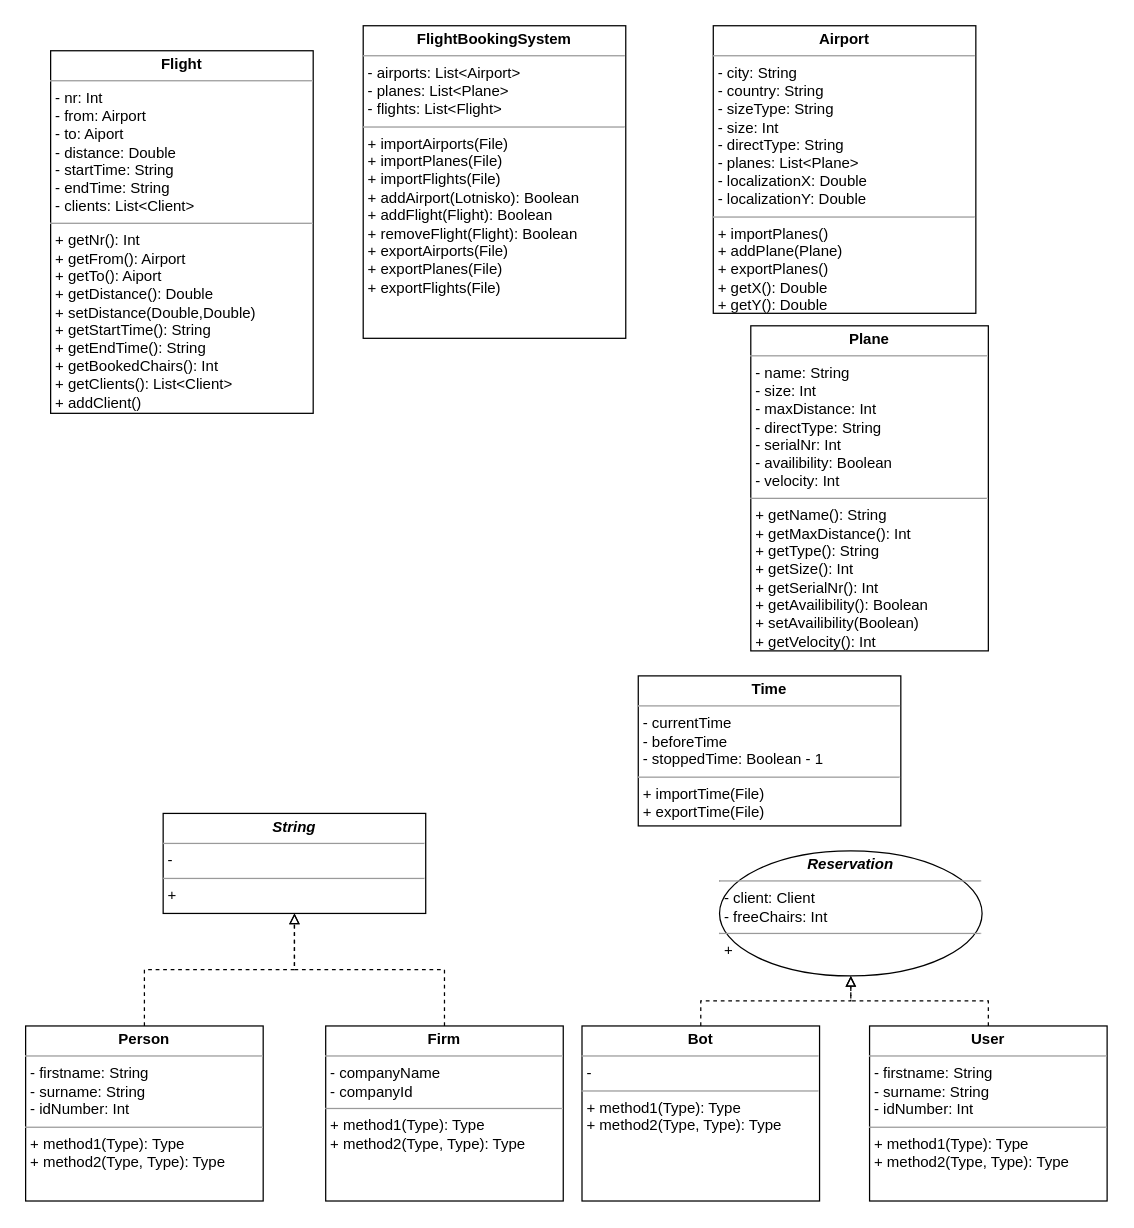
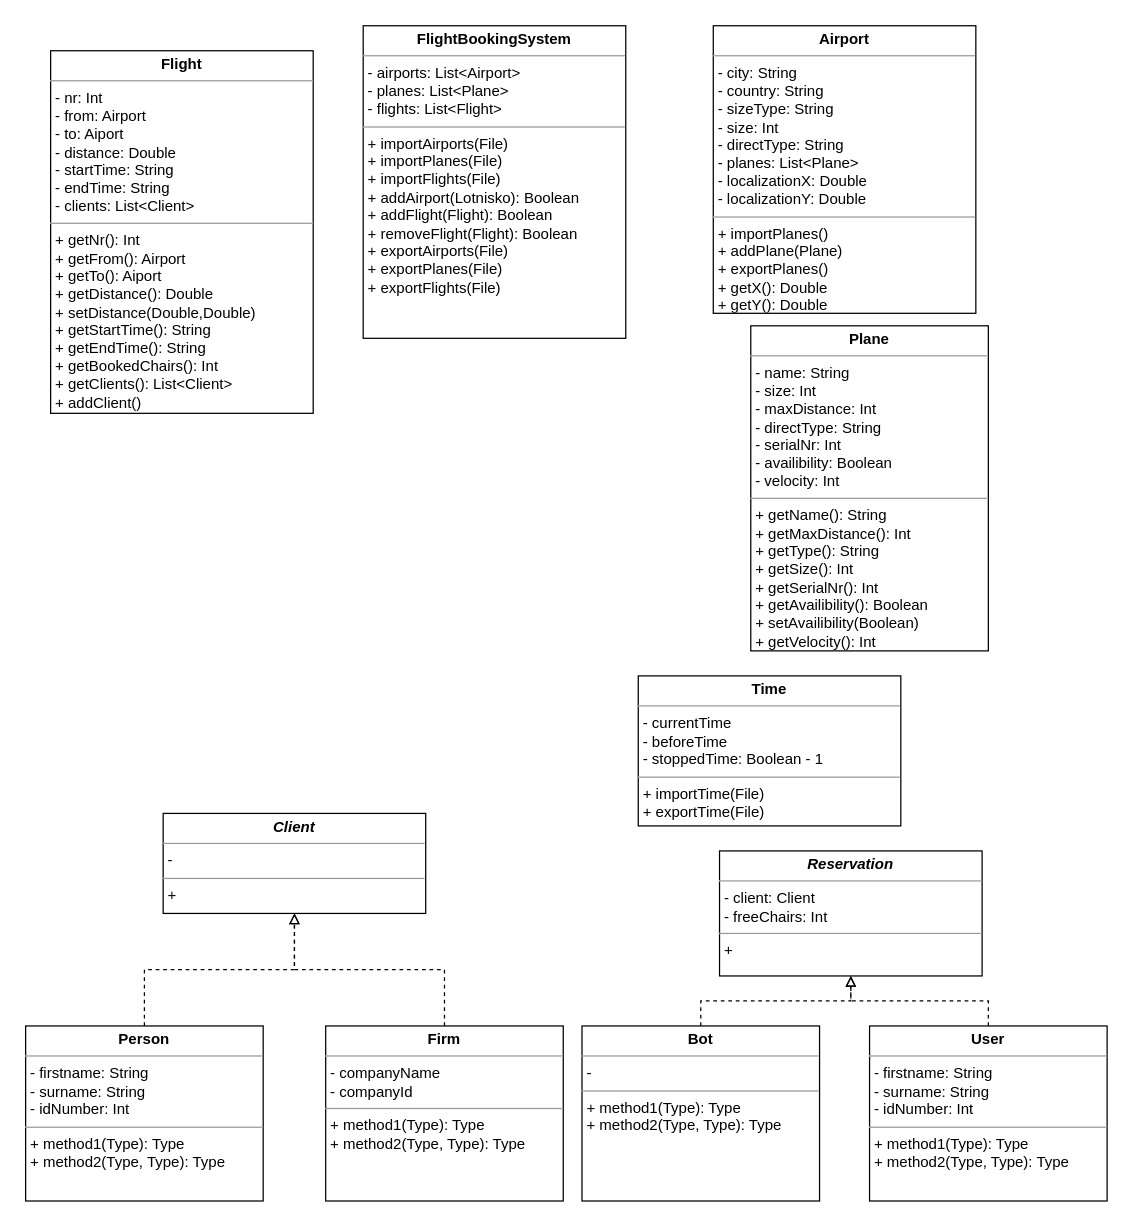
  <mxCell id="0" />
  <mxCell id="1" parent="0" />
  <mxCell id="2" value="&lt;p style=&quot;margin: 0px ; margin-top: 4px ; text-align: center&quot;&gt;&lt;b&gt;Plane&lt;/b&gt;&lt;/p&gt;&lt;hr size=&quot;1&quot;&gt;&lt;p style=&quot;margin: 0px ; margin-left: 4px&quot;&gt;- name: String&lt;/p&gt;&lt;p style=&quot;margin: 0px ; margin-left: 4px&quot;&gt;- size: Int&lt;/p&gt;&lt;p style=&quot;margin: 0px ; margin-left: 4px&quot;&gt;- maxDistance: Int&lt;/p&gt;&lt;p style=&quot;margin: 0px ; margin-left: 4px&quot;&gt;- directType: String&lt;/p&gt;&lt;p style=&quot;margin: 0px ; margin-left: 4px&quot;&gt;- serialNr: Int&lt;/p&gt;&lt;p style=&quot;margin: 0px ; margin-left: 4px&quot;&gt;- availibility: Boolean&lt;/p&gt;&lt;p style=&quot;margin: 0px ; margin-left: 4px&quot;&gt;- velocity: Int&lt;/p&gt;&lt;hr size=&quot;1&quot;&gt;&lt;p style=&quot;margin: 0px ; margin-left: 4px&quot;&gt;+ getName(): String&lt;/p&gt;&lt;p style=&quot;margin: 0px ; margin-left: 4px&quot;&gt;+ getMaxDistance(): Int&lt;br&gt;+ getType(): String&lt;/p&gt;&lt;p style=&quot;margin: 0px ; margin-left: 4px&quot;&gt;+ getSize(): Int&lt;/p&gt;&lt;p style=&quot;margin: 0px ; margin-left: 4px&quot;&gt;+ getSerialNr(): Int&lt;/p&gt;&lt;p style=&quot;margin: 0px ; margin-left: 4px&quot;&gt;+ getAvailibility(): Boolean&lt;/p&gt;&lt;p style=&quot;margin: 0px ; margin-left: 4px&quot;&gt;+ setAvailibility(Boolean)&lt;/p&gt;&lt;p style=&quot;margin: 0px ; margin-left: 4px&quot;&gt;+ getVelocity(): Int&lt;/p&gt;" style="verticalAlign=top;align=left;overflow=fill;fontSize=12;fontFamily=Helvetica;html=1;rounded=0;shadow=0;comic=0;labelBackgroundColor=none;strokeWidth=1" parent="1" vertex="1"><mxGeometry x="600" y="260" width="190" height="260" as="geometry" /></mxCell>
  <mxCell id="3" style="edgeStyle=orthogonalEdgeStyle;rounded=0;orthogonalLoop=1;jettySize=auto;html=1;exitX=0.5;exitY=0;exitDx=0;exitDy=0;entryX=0.5;entryY=1;entryDx=0;entryDy=0;dashed=1;endArrow=block;endFill=0;" edge="1" parent="1" source="4" target="10"><mxGeometry relative="1" as="geometry" /></mxCell>
  <mxCell id="4" value="&lt;p style=&quot;margin: 0px ; margin-top: 4px ; text-align: center&quot;&gt;&lt;b&gt;Person&lt;/b&gt;&lt;/p&gt;&lt;hr size=&quot;1&quot;&gt;&lt;p style=&quot;margin: 0px ; margin-left: 4px&quot;&gt;&lt;span&gt;- firstname: String&lt;/span&gt;&lt;/p&gt;&lt;p style=&quot;margin: 0px ; margin-left: 4px&quot;&gt;&lt;span&gt;- surname: String&lt;/span&gt;&lt;br&gt;&lt;/p&gt;&lt;p style=&quot;margin: 0px ; margin-left: 4px&quot;&gt;- idNumber: Int&lt;/p&gt;&lt;hr size=&quot;1&quot;&gt;&lt;p style=&quot;margin: 0px ; margin-left: 4px&quot;&gt;+ method1(Type): Type&lt;br&gt;+ method2(Type, Type): Type&lt;/p&gt;" style="verticalAlign=top;align=left;overflow=fill;fontSize=12;fontFamily=Helvetica;html=1;rounded=0;shadow=0;comic=0;labelBackgroundColor=none;strokeWidth=1" parent="1" vertex="1"><mxGeometry x="20" y="820" width="190" height="140" as="geometry" /></mxCell>
  <mxCell id="5" value="&lt;p style=&quot;margin: 4px 0px 0px ; text-align: center&quot;&gt;&lt;b&gt;FlightBookingSystem&lt;/b&gt;&lt;/p&gt;&lt;hr size=&quot;1&quot;&gt;&lt;p style=&quot;margin: 0px 0px 0px 4px&quot;&gt;- airports: List&amp;lt;Airport&amp;gt;&lt;/p&gt;&lt;p style=&quot;margin: 0px 0px 0px 4px&quot;&gt;- planes: List&amp;lt;Plane&amp;gt;&lt;br&gt;&lt;/p&gt;&lt;p style=&quot;margin: 0px 0px 0px 4px&quot;&gt;- flights: List&amp;lt;Flight&amp;gt;&lt;/p&gt;&lt;hr size=&quot;1&quot;&gt;&lt;p style=&quot;margin: 0px 0px 0px 4px&quot;&gt;+ importAirports(File)&lt;/p&gt;&lt;p style=&quot;margin: 0px 0px 0px 4px&quot;&gt;+ importPlanes(File)&lt;/p&gt;&lt;p style=&quot;margin: 0px 0px 0px 4px&quot;&gt;+ importFlights(File)&lt;/p&gt;&lt;p style=&quot;margin: 0px 0px 0px 4px&quot;&gt;+ addAirport(Lotnisko): Boolean&lt;/p&gt;&lt;p style=&quot;margin: 0px 0px 0px 4px&quot;&gt;+ addFlight(Flight): Boolean&lt;/p&gt;&lt;p style=&quot;margin: 0px 0px 0px 4px&quot;&gt;+ removeFlight(Flight): Boolean&lt;br&gt;+ exportAirports(File)&lt;/p&gt;&lt;p style=&quot;margin: 0px 0px 0px 4px&quot;&gt;+ exportPlanes(File)&lt;br&gt;&lt;/p&gt;&lt;p style=&quot;margin: 0px 0px 0px 4px&quot;&gt;+ exportFlights(File)&lt;/p&gt;" style="verticalAlign=top;align=left;overflow=fill;fontSize=12;fontFamily=Helvetica;html=1;rounded=0;shadow=0;comic=0;labelBackgroundColor=none;strokeWidth=1" parent="1" vertex="1"><mxGeometry x="290" y="20" width="210" height="250" as="geometry" /></mxCell>
  <mxCell id="6" value="&lt;p style=&quot;margin: 0px ; margin-top: 4px ; text-align: center&quot;&gt;&lt;b&gt;Airport&lt;/b&gt;&lt;/p&gt;&lt;hr size=&quot;1&quot;&gt;&lt;p style=&quot;margin: 0px ; margin-left: 4px&quot;&gt;- city: String&lt;br&gt;- country: String&lt;/p&gt;&lt;p style=&quot;margin: 0px ; margin-left: 4px&quot;&gt;- sizeType: String&lt;/p&gt;&lt;p style=&quot;margin: 0px ; margin-left: 4px&quot;&gt;- size: Int&lt;/p&gt;&lt;p style=&quot;margin: 0px ; margin-left: 4px&quot;&gt;- directType: String&lt;/p&gt;&lt;p style=&quot;margin: 0px ; margin-left: 4px&quot;&gt;- planes: List&amp;lt;Plane&amp;gt;&lt;/p&gt;&lt;p style=&quot;margin: 0px ; margin-left: 4px&quot;&gt;- localizationX: Double&lt;/p&gt;&lt;p style=&quot;margin: 0px ; margin-left: 4px&quot;&gt;- localizationY: Double&lt;/p&gt;&lt;hr size=&quot;1&quot;&gt;&lt;p style=&quot;margin: 0px ; margin-left: 4px&quot;&gt;+ importPlanes()&lt;br&gt;+ addPlane(Plane)&lt;/p&gt;&lt;p style=&quot;margin: 0px ; margin-left: 4px&quot;&gt;&lt;span&gt;+ exportPlanes()&lt;/span&gt;&lt;/p&gt;&lt;p style=&quot;margin: 0px ; margin-left: 4px&quot;&gt;&lt;span&gt;+ getX(): Double&lt;/span&gt;&lt;/p&gt;&lt;p style=&quot;margin: 0px ; margin-left: 4px&quot;&gt;&lt;span&gt;+ getY(): Double&lt;/span&gt;&lt;/p&gt;" style="verticalAlign=top;align=left;overflow=fill;fontSize=12;fontFamily=Helvetica;html=1;rounded=0;shadow=0;comic=0;labelBackgroundColor=none;strokeWidth=1;rotation=0;" parent="1" vertex="1"><mxGeometry x="570" y="20" width="210" height="230" as="geometry" /></mxCell>
  <mxCell id="7" style="edgeStyle=orthogonalEdgeStyle;rounded=0;orthogonalLoop=1;jettySize=auto;html=1;exitX=0.5;exitY=0;exitDx=0;exitDy=0;entryX=0.5;entryY=1;entryDx=0;entryDy=0;dashed=1;endArrow=block;endFill=0;" edge="1" parent="1" source="8" target="10"><mxGeometry relative="1" as="geometry" /></mxCell>
  <mxCell id="8" value="&lt;p style=&quot;margin: 0px ; margin-top: 4px ; text-align: center&quot;&gt;&lt;b&gt;Firm&lt;/b&gt;&lt;/p&gt;&lt;hr size=&quot;1&quot;&gt;&lt;p style=&quot;margin: 0px ; margin-left: 4px&quot;&gt;- companyName&lt;/p&gt;&lt;p style=&quot;margin: 0px ; margin-left: 4px&quot;&gt;- companyId&lt;/p&gt;&lt;hr size=&quot;1&quot;&gt;&lt;p style=&quot;margin: 0px ; margin-left: 4px&quot;&gt;+ method1(Type): Type&lt;br&gt;+ method2(Type, Type): Type&lt;/p&gt;" style="verticalAlign=top;align=left;overflow=fill;fontSize=12;fontFamily=Helvetica;html=1;rounded=0;shadow=0;comic=0;labelBackgroundColor=none;strokeWidth=1" parent="1" vertex="1"><mxGeometry x="260" y="820" width="190" height="140" as="geometry" /></mxCell>
  <mxCell id="9" value="&lt;p style=&quot;margin: 4px 0px 0px ; text-align: center&quot;&gt;&lt;b&gt;Flight&lt;/b&gt;&lt;/p&gt;&lt;hr size=&quot;1&quot;&gt;&lt;p style=&quot;margin: 0px 0px 0px 4px&quot;&gt;- nr: Int&lt;/p&gt;&lt;p style=&quot;margin: 0px 0px 0px 4px&quot;&gt;- from: Airport&lt;/p&gt;&lt;p style=&quot;margin: 0px 0px 0px 4px&quot;&gt;- to: Aiport&lt;/p&gt;&lt;p style=&quot;margin: 0px 0px 0px 4px&quot;&gt;- distance: Double&lt;/p&gt;&lt;p style=&quot;margin: 0px 0px 0px 4px&quot;&gt;- startTime: String&lt;/p&gt;&lt;p style=&quot;margin: 0px 0px 0px 4px&quot;&gt;- endTime: String&lt;/p&gt;&lt;p style=&quot;margin: 0px 0px 0px 4px&quot;&gt;- clients: List&amp;lt;Client&amp;gt;&lt;/p&gt;&lt;hr size=&quot;1&quot;&gt;&lt;p style=&quot;margin: 0px 0px 0px 4px&quot;&gt;+ getNr(): Int&lt;/p&gt;&lt;p style=&quot;margin: 0px 0px 0px 4px&quot;&gt;+ getFrom(): Airport&lt;/p&gt;&lt;p style=&quot;margin: 0px 0px 0px 4px&quot;&gt;+ getTo(): Aiport&lt;/p&gt;&lt;p style=&quot;margin: 0px 0px 0px 4px&quot;&gt;+ getDistance(): Double&lt;/p&gt;&lt;p style=&quot;margin: 0px 0px 0px 4px&quot;&gt;+ setDistance(Double,Double)&lt;/p&gt;&lt;p style=&quot;margin: 0px 0px 0px 4px&quot;&gt;+ getStartTime(): String&lt;/p&gt;&lt;p style=&quot;margin: 0px 0px 0px 4px&quot;&gt;+ getEndTime(): String&lt;/p&gt;&lt;p style=&quot;margin: 0px 0px 0px 4px&quot;&gt;+ getBookedChairs(): Int&lt;br&gt;&lt;/p&gt;&lt;p style=&quot;margin: 0px 0px 0px 4px&quot;&gt;+ getClients(): List&amp;lt;Client&amp;gt;&lt;/p&gt;&lt;p style=&quot;margin: 0px 0px 0px 4px&quot;&gt;+ addClient()&lt;/p&gt;" style="verticalAlign=top;align=left;overflow=fill;fontSize=12;fontFamily=Helvetica;html=1;rounded=0;shadow=0;comic=0;labelBackgroundColor=none;strokeWidth=1" vertex="1" parent="1"><mxGeometry x="40" y="40" width="210" height="290" as="geometry" /></mxCell>
- <mxCell id="10" value="&lt;p style=&quot;margin: 0px ; margin-top: 4px ; text-align: center&quot;&gt;&lt;b&gt;&lt;i&gt;String&lt;/i&gt;&lt;/b&gt;&lt;/p&gt;&lt;hr size=&quot;1&quot;&gt;&lt;p style=&quot;margin: 0px ; margin-left: 4px&quot;&gt;-&lt;/p&gt;&lt;hr size=&quot;1&quot;&gt;&lt;p style=&quot;margin: 0px ; margin-left: 4px&quot;&gt;+&amp;nbsp;&lt;/p&gt;" style="verticalAlign=top;align=left;overflow=fill;fontSize=12;fontFamily=Helvetica;html=1;rounded=0;shadow=0;comic=0;labelBackgroundColor=none;strokeWidth=1" vertex="1" parent="1"><mxGeometry x="130" y="650" width="210" height="80" as="geometry" /></mxCell>
+ <mxCell id="10" value="&lt;p style=&quot;margin: 0px ; margin-top: 4px ; text-align: center&quot;&gt;&lt;b&gt;&lt;i&gt;Client&lt;/i&gt;&lt;/b&gt;&lt;/p&gt;&lt;hr size=&quot;1&quot;&gt;&lt;p style=&quot;margin: 0px ; margin-left: 4px&quot;&gt;-&lt;/p&gt;&lt;hr size=&quot;1&quot;&gt;&lt;p style=&quot;margin: 0px ; margin-left: 4px&quot;&gt;+&amp;nbsp;&lt;/p&gt;" style="verticalAlign=top;align=left;overflow=fill;fontSize=12;fontFamily=Helvetica;html=1;rounded=0;shadow=0;comic=0;labelBackgroundColor=none;strokeWidth=1" vertex="1" parent="1"><mxGeometry x="130" y="650" width="210" height="80" as="geometry" /></mxCell>
  <mxCell id="11" value="&lt;p style=&quot;margin: 0px ; margin-top: 4px ; text-align: center&quot;&gt;&lt;b&gt;Time&lt;/b&gt;&lt;/p&gt;&lt;hr size=&quot;1&quot;&gt;&lt;p style=&quot;margin: 0px ; margin-left: 4px&quot;&gt;- currentTime&lt;/p&gt;&lt;p style=&quot;margin: 0px ; margin-left: 4px&quot;&gt;- beforeTime&lt;/p&gt;&lt;p style=&quot;margin: 0px ; margin-left: 4px&quot;&gt;- stoppedTime: Boolean - 1&lt;/p&gt;&lt;hr size=&quot;1&quot;&gt;&lt;p style=&quot;margin: 0px ; margin-left: 4px&quot;&gt;+ importTime(File)&lt;/p&gt;&lt;p style=&quot;margin: 0px ; margin-left: 4px&quot;&gt;+ exportTime(File)&lt;/p&gt;" style="verticalAlign=top;align=left;overflow=fill;fontSize=12;fontFamily=Helvetica;html=1;rounded=0;shadow=0;comic=0;labelBackgroundColor=none;strokeWidth=1" vertex="1" parent="1"><mxGeometry x="510" y="540" width="210" height="120" as="geometry" /></mxCell>
- <mxCell id="12" value="&lt;p style=&quot;margin: 0px ; margin-top: 4px ; text-align: center&quot;&gt;&lt;b&gt;&lt;i&gt;Reservation&lt;/i&gt;&lt;/b&gt;&lt;/p&gt;&lt;hr size=&quot;1&quot;&gt;&lt;p style=&quot;margin: 0px ; margin-left: 4px&quot;&gt;- client: Client&lt;/p&gt;&lt;p style=&quot;margin: 0px ; margin-left: 4px&quot;&gt;- freeChairs: Int&lt;/p&gt;&lt;hr size=&quot;1&quot;&gt;&lt;p style=&quot;margin: 0px ; margin-left: 4px&quot;&gt;+&amp;nbsp;&lt;/p&gt;" style="ellipse;verticalAlign=top;align=left;overflow=fill;fontSize=12;fontFamily=Helvetica;html=1;shadow=0;comic=0;labelBackgroundColor=none;strokeWidth=1;" vertex="1" parent="1"><mxGeometry x="575" y="680" width="210" height="100" as="geometry" /></mxCell>
+ <mxCell id="12" value="&lt;p style=&quot;margin: 0px ; margin-top: 4px ; text-align: center&quot;&gt;&lt;b&gt;&lt;i&gt;Reservation&lt;/i&gt;&lt;/b&gt;&lt;/p&gt;&lt;hr size=&quot;1&quot;&gt;&lt;p style=&quot;margin: 0px ; margin-left: 4px&quot;&gt;- client: Client&lt;/p&gt;&lt;p style=&quot;margin: 0px ; margin-left: 4px&quot;&gt;- freeChairs: Int&lt;/p&gt;&lt;hr size=&quot;1&quot;&gt;&lt;p style=&quot;margin: 0px ; margin-left: 4px&quot;&gt;+&amp;nbsp;&lt;/p&gt;" style="verticalAlign=top;align=left;overflow=fill;fontSize=12;fontFamily=Helvetica;html=1;rounded=0;shadow=0;comic=0;labelBackgroundColor=none;strokeWidth=1" vertex="1" parent="1"><mxGeometry x="575" y="680" width="210" height="100" as="geometry" /></mxCell>
  <mxCell id="13" style="edgeStyle=orthogonalEdgeStyle;rounded=0;orthogonalLoop=1;jettySize=auto;html=1;exitX=0.5;exitY=0;exitDx=0;exitDy=0;entryX=0.5;entryY=1;entryDx=0;entryDy=0;dashed=1;endArrow=block;endFill=0;" edge="1" parent="1" source="14" target="12"><mxGeometry relative="1" as="geometry" /></mxCell>
  <mxCell id="14" value="&lt;p style=&quot;margin: 0px ; margin-top: 4px ; text-align: center&quot;&gt;&lt;b&gt;Bot&lt;/b&gt;&lt;/p&gt;&lt;hr size=&quot;1&quot;&gt;&lt;p style=&quot;margin: 0px ; margin-left: 4px&quot;&gt;&lt;span&gt;-&amp;nbsp;&lt;br&gt;&lt;/span&gt;&lt;/p&gt;&lt;hr size=&quot;1&quot;&gt;&lt;p style=&quot;margin: 0px ; margin-left: 4px&quot;&gt;+ method1(Type): Type&lt;br&gt;+ method2(Type, Type): Type&lt;/p&gt;" style="verticalAlign=top;align=left;overflow=fill;fontSize=12;fontFamily=Helvetica;html=1;rounded=0;shadow=0;comic=0;labelBackgroundColor=none;strokeWidth=1" vertex="1" parent="1"><mxGeometry x="465" y="820" width="190" height="140" as="geometry" /></mxCell>
  <mxCell id="15" style="edgeStyle=orthogonalEdgeStyle;rounded=0;orthogonalLoop=1;jettySize=auto;html=1;exitX=0.5;exitY=0;exitDx=0;exitDy=0;entryX=0.5;entryY=1;entryDx=0;entryDy=0;dashed=1;endArrow=block;endFill=0;" edge="1" parent="1" source="16" target="12"><mxGeometry relative="1" as="geometry" /></mxCell>
  <mxCell id="16" value="&lt;p style=&quot;margin: 0px ; margin-top: 4px ; text-align: center&quot;&gt;&lt;b&gt;User&lt;/b&gt;&lt;/p&gt;&lt;hr size=&quot;1&quot;&gt;&lt;p style=&quot;margin: 0px ; margin-left: 4px&quot;&gt;&lt;span&gt;- firstname: String&lt;/span&gt;&lt;/p&gt;&lt;p style=&quot;margin: 0px ; margin-left: 4px&quot;&gt;&lt;span&gt;- surname: String&lt;/span&gt;&lt;br&gt;&lt;/p&gt;&lt;p style=&quot;margin: 0px ; margin-left: 4px&quot;&gt;- idNumber: Int&lt;/p&gt;&lt;hr size=&quot;1&quot;&gt;&lt;p style=&quot;margin: 0px ; margin-left: 4px&quot;&gt;+ method1(Type): Type&lt;br&gt;+ method2(Type, Type): Type&lt;/p&gt;" style="verticalAlign=top;align=left;overflow=fill;fontSize=12;fontFamily=Helvetica;html=1;rounded=0;shadow=0;comic=0;labelBackgroundColor=none;strokeWidth=1" vertex="1" parent="1"><mxGeometry x="695" y="820" width="190" height="140" as="geometry" /></mxCell>
